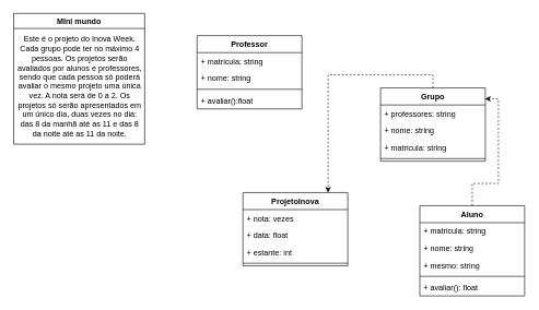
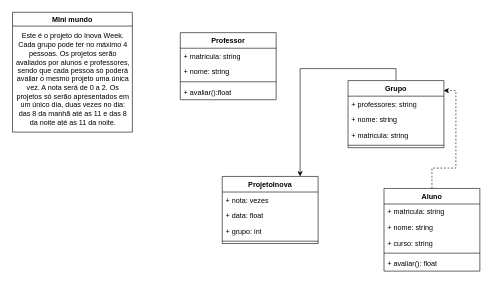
  <mxCell id="0" />
  <mxCell id="1" parent="0" />
  <mxCell id="2" value="ProjetoInova" style="swimlane;fontStyle=1;align=center;verticalAlign=top;childLayout=stackLayout;horizontal=1;startSize=26;horizontalStack=0;resizeParent=1;resizeParentMax=0;resizeLast=0;collapsible=1;marginBottom=0;whiteSpace=wrap;html=1;" vertex="1" parent="1"><mxGeometry x="370" y="294" width="160" height="112" as="geometry"><mxRectangle x="414" y="137" width="100" height="30" as="alternateBounds" /></mxGeometry></mxCell>
  <mxCell id="3" value="+ nota: vezes" style="text;strokeColor=none;fillColor=none;align=left;verticalAlign=top;spacingLeft=4;spacingRight=4;overflow=hidden;rotatable=0;points=[[0,0.5],[1,0.5]];portConstraint=eastwest;whiteSpace=wrap;html=1;" vertex="1" parent="2"><mxGeometry y="26" width="160" height="26" as="geometry" /></mxCell>
  <mxCell id="4" value="+ data: float" style="text;strokeColor=none;fillColor=none;align=left;verticalAlign=top;spacingLeft=4;spacingRight=4;overflow=hidden;rotatable=0;points=[[0,0.5],[1,0.5]];portConstraint=eastwest;whiteSpace=wrap;html=1;" vertex="1" parent="2"><mxGeometry y="52" width="160" height="26" as="geometry" /></mxCell>
- <mxCell id="5" value="+ estante: int" style="text;strokeColor=none;fillColor=none;align=left;verticalAlign=top;spacingLeft=4;spacingRight=4;overflow=hidden;rotatable=0;points=[[0,0.5],[1,0.5]];portConstraint=eastwest;whiteSpace=wrap;html=1;" vertex="1" parent="2"><mxGeometry y="78" width="160" height="26" as="geometry" /></mxCell>
+ <mxCell id="5" value="+ grupo: int" style="text;strokeColor=none;fillColor=none;align=left;verticalAlign=top;spacingLeft=4;spacingRight=4;overflow=hidden;rotatable=0;points=[[0,0.5],[1,0.5]];portConstraint=eastwest;whiteSpace=wrap;html=1;" vertex="1" parent="2"><mxGeometry y="78" width="160" height="26" as="geometry" /></mxCell>
  <mxCell id="6" value="" style="line;strokeWidth=1;fillColor=none;align=left;verticalAlign=middle;spacingTop=-1;spacingLeft=3;spacingRight=3;rotatable=0;labelPosition=right;points=[];portConstraint=eastwest;strokeColor=inherit;" vertex="1" parent="2"><mxGeometry y="104" width="160" height="8" as="geometry" /></mxCell>
  <mxCell id="7" value="Professor" style="swimlane;fontStyle=1;align=center;verticalAlign=top;childLayout=stackLayout;horizontal=1;startSize=26;horizontalStack=0;resizeParent=1;resizeParentMax=0;resizeLast=0;collapsible=1;marginBottom=0;whiteSpace=wrap;html=1;" vertex="1" parent="1"><mxGeometry x="300" y="54" width="160" height="112" as="geometry"><mxRectangle x="414" y="137" width="100" height="30" as="alternateBounds" /></mxGeometry></mxCell>
  <mxCell id="8" value="+ matricula: string" style="text;strokeColor=none;fillColor=none;align=left;verticalAlign=top;spacingLeft=4;spacingRight=4;overflow=hidden;rotatable=0;points=[[0,0.5],[1,0.5]];portConstraint=eastwest;whiteSpace=wrap;html=1;" vertex="1" parent="7"><mxGeometry y="26" width="160" height="26" as="geometry" /></mxCell>
  <mxCell id="9" value="+ nome: string" style="text;strokeColor=none;fillColor=none;align=left;verticalAlign=top;spacingLeft=4;spacingRight=4;overflow=hidden;rotatable=0;points=[[0,0.5],[1,0.5]];portConstraint=eastwest;whiteSpace=wrap;html=1;" vertex="1" parent="7"><mxGeometry y="52" width="160" height="26" as="geometry" /></mxCell>
  <mxCell id="10" value="" style="line;strokeWidth=1;fillColor=none;align=left;verticalAlign=middle;spacingTop=-1;spacingLeft=3;spacingRight=3;rotatable=0;labelPosition=right;points=[];portConstraint=eastwest;strokeColor=inherit;" vertex="1" parent="7"><mxGeometry y="78" width="160" height="8" as="geometry" /></mxCell>
  <mxCell id="11" value="+ avaliar():float" style="text;strokeColor=none;fillColor=none;align=left;verticalAlign=top;spacingLeft=4;spacingRight=4;overflow=hidden;rotatable=0;points=[[0,0.5],[1,0.5]];portConstraint=eastwest;whiteSpace=wrap;html=1;" vertex="1" parent="7"><mxGeometry y="86" width="160" height="26" as="geometry" /></mxCell>
  <mxCell id="12" value="Aluno" style="swimlane;fontStyle=1;align=center;verticalAlign=top;childLayout=stackLayout;horizontal=1;startSize=26;horizontalStack=0;resizeParent=1;resizeParentMax=0;resizeLast=0;collapsible=1;marginBottom=0;whiteSpace=wrap;html=1;" vertex="1" parent="1"><mxGeometry x="640" y="314" width="160" height="138" as="geometry"><mxRectangle x="414" y="137" width="100" height="30" as="alternateBounds" /></mxGeometry></mxCell>
  <mxCell id="13" value="+ matricula: string" style="text;strokeColor=none;fillColor=none;align=left;verticalAlign=top;spacingLeft=4;spacingRight=4;overflow=hidden;rotatable=0;points=[[0,0.5],[1,0.5]];portConstraint=eastwest;whiteSpace=wrap;html=1;" vertex="1" parent="12"><mxGeometry y="26" width="160" height="26" as="geometry" /></mxCell>
  <mxCell id="14" value="+ nome: string" style="text;strokeColor=none;fillColor=none;align=left;verticalAlign=top;spacingLeft=4;spacingRight=4;overflow=hidden;rotatable=0;points=[[0,0.5],[1,0.5]];portConstraint=eastwest;whiteSpace=wrap;html=1;" vertex="1" parent="12"><mxGeometry y="52" width="160" height="26" as="geometry" /></mxCell>
- <mxCell id="15" value="+ mesmo: string" style="text;strokeColor=none;fillColor=none;align=left;verticalAlign=top;spacingLeft=4;spacingRight=4;overflow=hidden;rotatable=0;points=[[0,0.5],[1,0.5]];portConstraint=eastwest;whiteSpace=wrap;html=1;" vertex="1" parent="12"><mxGeometry y="78" width="160" height="26" as="geometry" /></mxCell>
+ <mxCell id="15" value="+ curso: string" style="text;strokeColor=none;fillColor=none;align=left;verticalAlign=top;spacingLeft=4;spacingRight=4;overflow=hidden;rotatable=0;points=[[0,0.5],[1,0.5]];portConstraint=eastwest;whiteSpace=wrap;html=1;" vertex="1" parent="12"><mxGeometry y="78" width="160" height="26" as="geometry" /></mxCell>
  <mxCell id="16" value="" style="line;strokeWidth=1;fillColor=none;align=left;verticalAlign=middle;spacingTop=-1;spacingLeft=3;spacingRight=3;rotatable=0;labelPosition=right;points=[];portConstraint=eastwest;strokeColor=inherit;" vertex="1" parent="12"><mxGeometry y="104" width="160" height="8" as="geometry" /></mxCell>
  <mxCell id="17" value="+ avaliar(): float" style="text;strokeColor=none;fillColor=none;align=left;verticalAlign=top;spacingLeft=4;spacingRight=4;overflow=hidden;rotatable=0;points=[[0,0.5],[1,0.5]];portConstraint=eastwest;whiteSpace=wrap;html=1;" vertex="1" parent="12"><mxGeometry y="112" width="160" height="26" as="geometry" /></mxCell>
- <mxCell id="18" style="edgeStyle=orthogonalEdgeStyle;rounded=0;orthogonalLoop=1;jettySize=auto;html=1;exitX=0.5;exitY=0;exitDx=0;exitDy=0;dashed=1;" edge="1" parent="1" source="19" target="2"><mxGeometry relative="1" as="geometry"><Array as="points"><mxPoint x="660" y="114" /><mxPoint x="500" y="114" /></Array></mxGeometry></mxCell>
+ <mxCell id="18" style="edgeStyle=orthogonalEdgeStyle;rounded=0;orthogonalLoop=1;jettySize=auto;html=1;exitX=0.5;exitY=0;exitDx=0;exitDy=0;" edge="1" parent="1" source="19" target="2"><mxGeometry relative="1" as="geometry"><Array as="points"><mxPoint x="660" y="114" /><mxPoint x="500" y="114" /></Array></mxGeometry></mxCell>
  <mxCell id="19" value="Grupo" style="swimlane;fontStyle=1;align=center;verticalAlign=top;childLayout=stackLayout;horizontal=1;startSize=26;horizontalStack=0;resizeParent=1;resizeParentMax=0;resizeLast=0;collapsible=1;marginBottom=0;whiteSpace=wrap;html=1;" vertex="1" parent="1"><mxGeometry x="580" y="134" width="160" height="112" as="geometry"><mxRectangle x="414" y="137" width="100" height="30" as="alternateBounds" /></mxGeometry></mxCell>
  <mxCell id="20" value="+ professores: string" style="text;strokeColor=none;fillColor=none;align=left;verticalAlign=top;spacingLeft=4;spacingRight=4;overflow=hidden;rotatable=0;points=[[0,0.5],[1,0.5]];portConstraint=eastwest;whiteSpace=wrap;html=1;" vertex="1" parent="19"><mxGeometry y="26" width="160" height="26" as="geometry" /></mxCell>
  <mxCell id="21" value="+ nome: string" style="text;strokeColor=none;fillColor=none;align=left;verticalAlign=top;spacingLeft=4;spacingRight=4;overflow=hidden;rotatable=0;points=[[0,0.5],[1,0.5]];portConstraint=eastwest;whiteSpace=wrap;html=1;" vertex="1" parent="19"><mxGeometry y="52" width="160" height="26" as="geometry" /></mxCell>
  <mxCell id="22" value="+ matricula: string" style="text;strokeColor=none;fillColor=none;align=left;verticalAlign=top;spacingLeft=4;spacingRight=4;overflow=hidden;rotatable=0;points=[[0,0.5],[1,0.5]];portConstraint=eastwest;whiteSpace=wrap;html=1;" vertex="1" parent="19"><mxGeometry y="78" width="160" height="26" as="geometry" /></mxCell>
  <mxCell id="23" value="" style="line;strokeWidth=1;fillColor=none;align=left;verticalAlign=middle;spacingTop=-1;spacingLeft=3;spacingRight=3;rotatable=0;labelPosition=right;points=[];portConstraint=eastwest;strokeColor=inherit;" vertex="1" parent="19"><mxGeometry y="104" width="160" height="8" as="geometry" /></mxCell>
  <mxCell id="24" style="edgeStyle=orthogonalEdgeStyle;rounded=0;orthogonalLoop=1;jettySize=auto;html=1;exitX=0.5;exitY=0;exitDx=0;exitDy=0;entryX=0.997;entryY=0.149;entryDx=0;entryDy=0;entryPerimeter=0;dashed=1;" edge="1" parent="1" source="12" target="19"><mxGeometry relative="1" as="geometry"><Array as="points"><mxPoint x="720" y="280" /><mxPoint x="760" y="280" /><mxPoint x="760" y="151" /></Array></mxGeometry></mxCell>
  <mxCell id="25" value="MIni mundo" style="swimlane;whiteSpace=wrap;html=1;" vertex="1" parent="1"><mxGeometry y="20" width="200" height="200" as="geometry" x="20" /></mxCell>
  <mxCell id="26" value="&lt;div style=&quot;text-align: center;&quot;&gt;Este é o projeto do Inova Week. Cada grupo pode ter no máximo 4 pessoas. Os projetos serão avaliados por alunos e professores, sendo que cada pessoa só poderá avaliar o mesmo projeto uma única vez. A nota será de 0 a 2. Os projetos só serão apresentados em um único dia, duas vezes no dia: das 8 da manhã até as 11 e das 8 da noite até as 11 da noite.&lt;br&gt;&lt;/div&gt;" style="text;strokeColor=none;fillColor=none;align=left;verticalAlign=middle;spacingLeft=4;spacingRight=4;overflow=hidden;points=[[0,0.5],[1,0.5]];portConstraint=eastwest;rotatable=0;whiteSpace=wrap;html=1;" vertex="1" parent="25"><mxGeometry y="24" width="200" height="176" as="geometry" /></mxCell>
